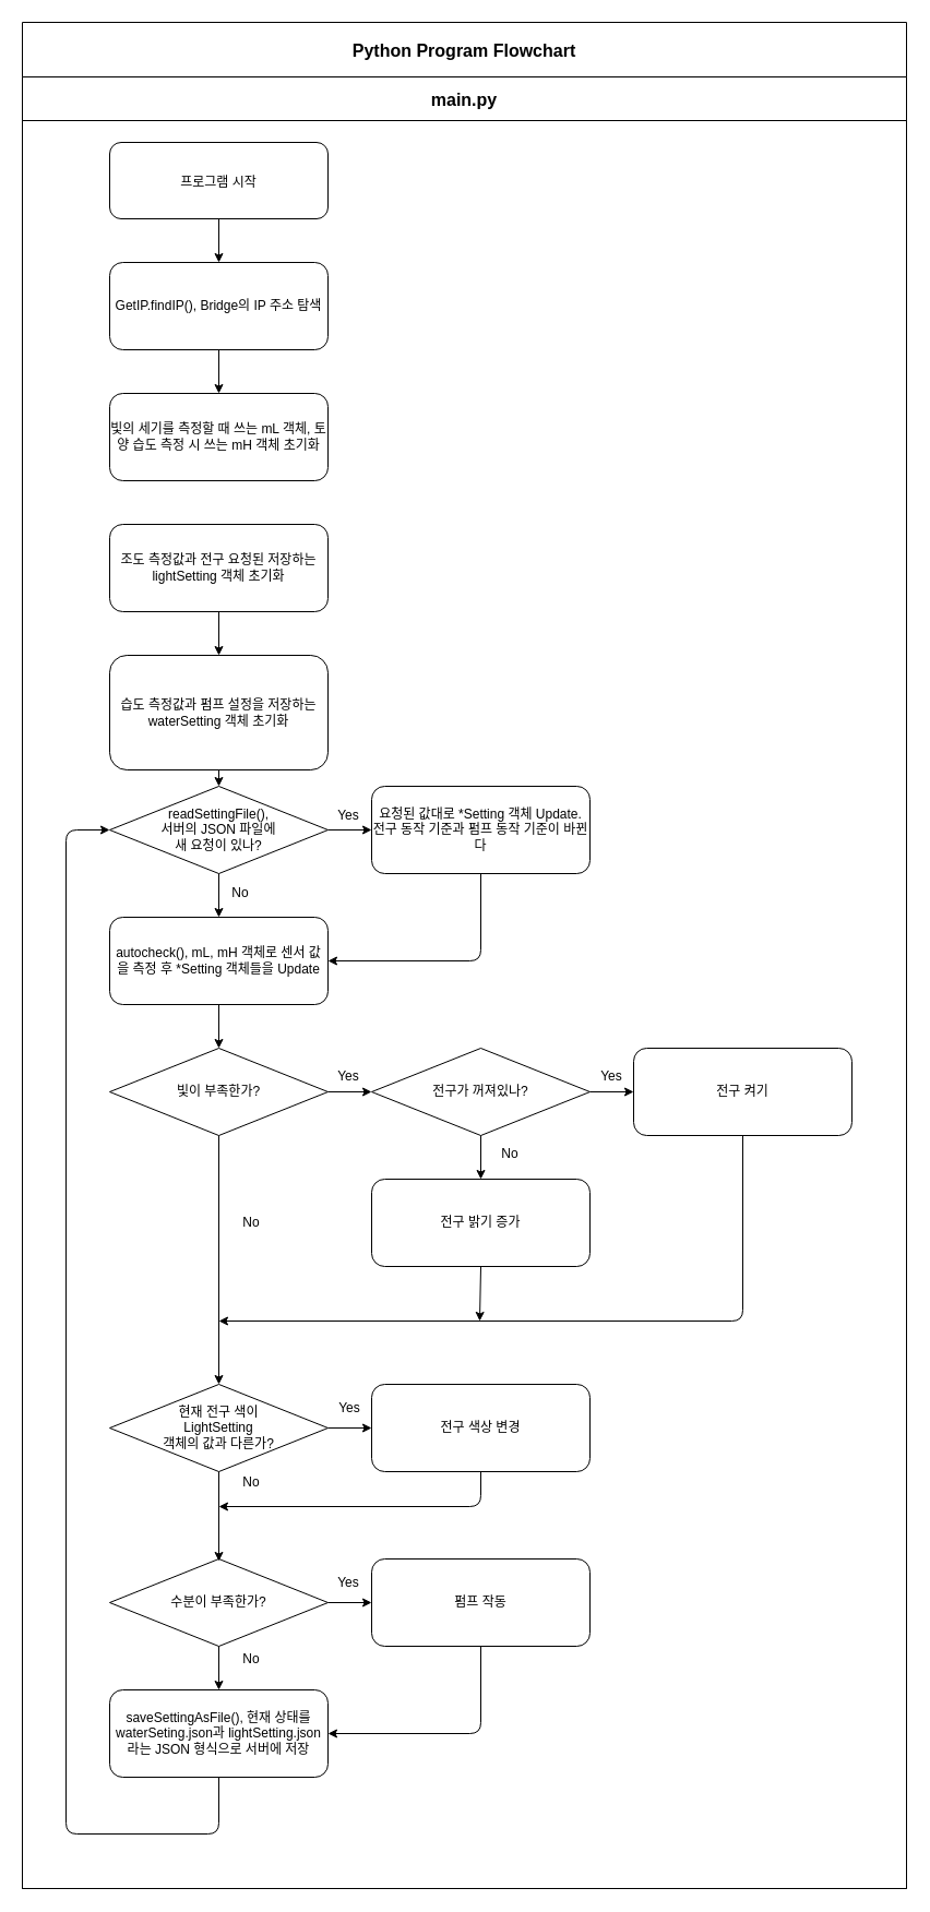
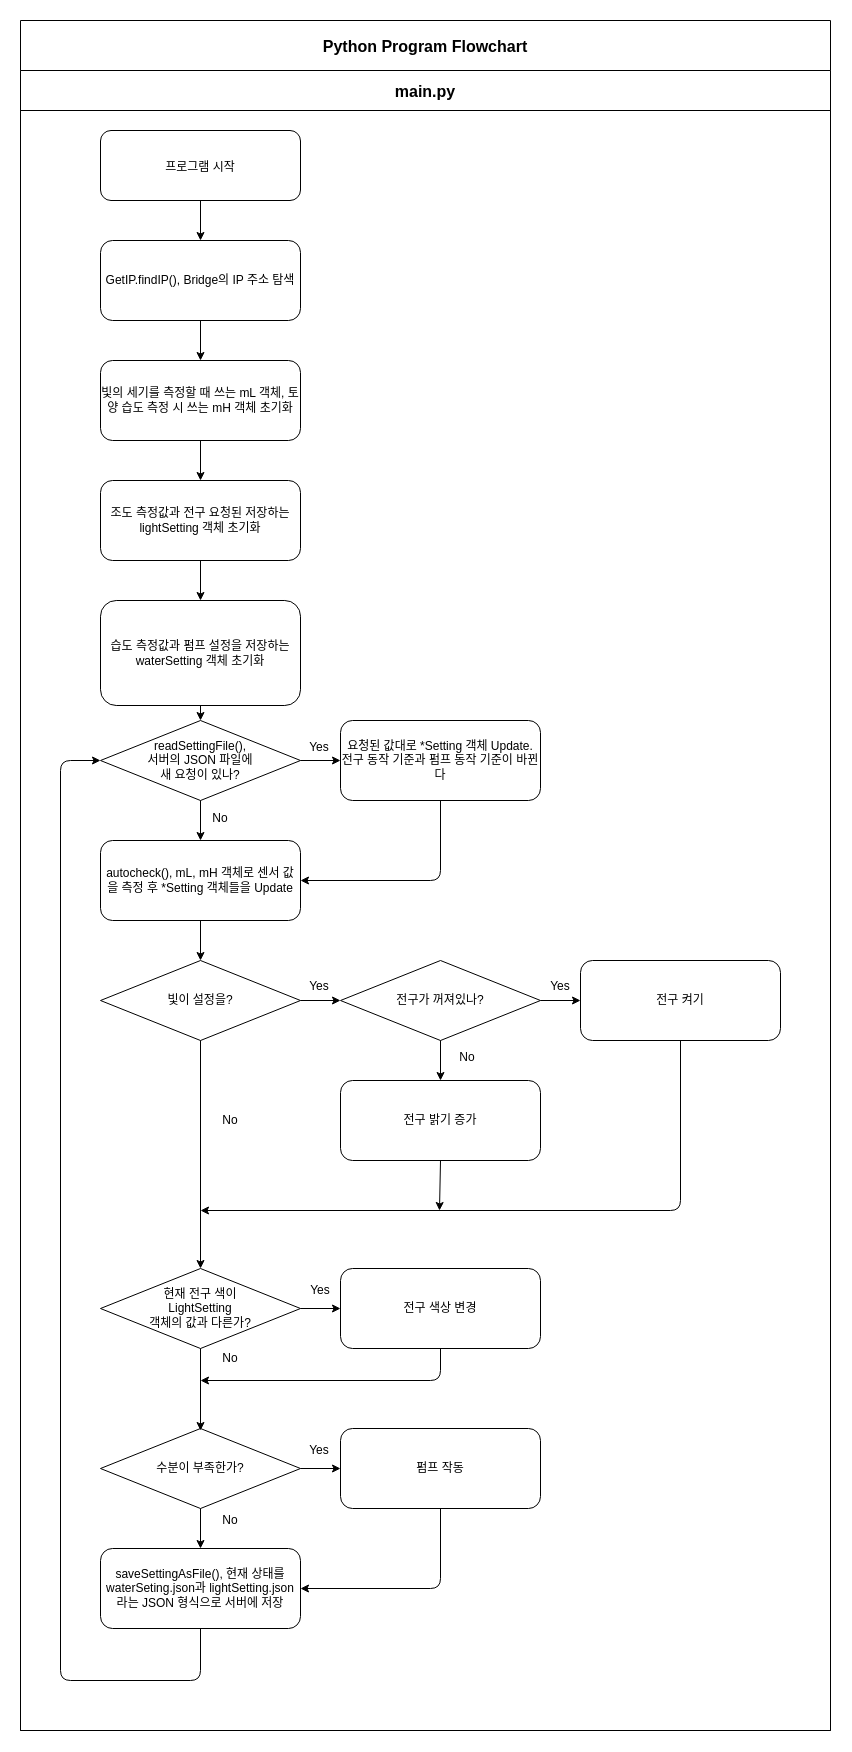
  <mxCell id="0" />
  <mxCell id="1" parent="0" />
  <mxCell id="2" value="Python Program Flowchart" style="swimlane;fontSize=16;startSize=50;spacingTop=0;spacingBottom=0;" parent="1" vertex="1"><mxGeometry x="20" y="20" width="810" height="1710" as="geometry" /></mxCell>
  <mxCell id="3" value="&lt;font style=&quot;font-size: 12px&quot;&gt;프로그램 시작&lt;/font&gt;" style="rounded=1;whiteSpace=wrap;html=1;fontSize=16;" parent="2" vertex="1"><mxGeometry x="80" y="110" width="200" height="70" as="geometry" /></mxCell>
  <mxCell id="4" value="GetIP.findIP(), Bridge의 IP 주소 탐색" style="rounded=1;whiteSpace=wrap;html=1;fontSize=12;" parent="2" vertex="1"><mxGeometry x="80" y="220" width="200" height="80" as="geometry" /></mxCell>
  <mxCell id="5" value="빛의 세기를 측정할 때 쓰는 mL 객체, 토양 습도 측정 시 쓰는 mH 객체 초기화" style="rounded=1;whiteSpace=wrap;html=1;fontSize=12;" parent="2" vertex="1"><mxGeometry x="80" y="340" width="200" height="80" as="geometry" /></mxCell>
  <mxCell id="6" value="조도 측정값과 전구 요청된 저장하는 lightSetting 객체 초기화" style="rounded=1;whiteSpace=wrap;html=1;fontSize=12;" parent="2" vertex="1"><mxGeometry x="80" y="460" width="200" height="80" as="geometry" /></mxCell>
  <mxCell id="7" value="습도 측정값과 펌프 설정을 저장하는 waterSetting 객체 초기화" style="rounded=1;whiteSpace=wrap;html=1;fontSize=12;" parent="2" vertex="1"><mxGeometry x="80" y="580" width="200" height="105" as="geometry" /></mxCell>
  <mxCell id="8" value="autocheck(), mL, mH 객체로 센서 값을 측정 후 *Setting 객체들을 Update" style="rounded=1;whiteSpace=wrap;html=1;fontSize=12;" parent="2" vertex="1"><mxGeometry x="80" y="820" width="200" height="80" as="geometry" /></mxCell>
  <mxCell id="9" value="readSettingFile(),&lt;br&gt;서버의 JSON 파일에 &lt;br&gt;새 요청이 있나?" style="rhombus;whiteSpace=wrap;html=1;fontSize=12;" parent="2" vertex="1"><mxGeometry x="80" y="700" width="200" height="80" as="geometry" /></mxCell>
  <mxCell id="10" value="요청된 값대로 *Setting 객체 Update. 전구 동작 기준과 펌프 동작 기준이 바뀐다" style="rounded=1;whiteSpace=wrap;html=1;fontSize=12;" parent="2" vertex="1"><mxGeometry x="320" y="700" width="200" height="80" as="geometry" /></mxCell>
- <mxCell id="11" value="빛이 부족한가?" style="rhombus;whiteSpace=wrap;html=1;fontSize=12;" parent="2" vertex="1"><mxGeometry x="80" y="940" width="200" height="80" as="geometry" /></mxCell>
+ <mxCell id="11" value="빛이 설정을?" style="rhombus;whiteSpace=wrap;html=1;fontSize=12;" parent="2" vertex="1"><mxGeometry x="80" y="940" width="200" height="80" as="geometry" /></mxCell>
  <mxCell id="12" value="전구가 꺼져있나?" style="rhombus;whiteSpace=wrap;html=1;fontSize=12;" parent="2" vertex="1"><mxGeometry x="320" y="940" width="200" height="80" as="geometry" /></mxCell>
  <mxCell id="13" value="전구 켜기" style="rounded=1;whiteSpace=wrap;html=1;fontSize=12;" parent="2" vertex="1"><mxGeometry x="560" y="940" width="200" height="80" as="geometry" /></mxCell>
  <mxCell id="14" value="전구 밝기 증가" style="rounded=1;whiteSpace=wrap;html=1;fontSize=12;" parent="2" vertex="1"><mxGeometry x="320" y="1060" width="200" height="80" as="geometry" /></mxCell>
  <mxCell id="15" value="현재 전구 색이 &lt;br&gt;LightSetting&lt;br&gt;객체의 값과 다른가?" style="rhombus;whiteSpace=wrap;html=1;fontSize=12;" parent="2" vertex="1"><mxGeometry x="80" y="1248" width="200" height="80" as="geometry" /></mxCell>
  <mxCell id="16" value="전구 색상 변경" style="rounded=1;whiteSpace=wrap;html=1;fontSize=12;" parent="2" vertex="1"><mxGeometry x="320" y="1248" width="200" height="80" as="geometry" /></mxCell>
  <mxCell id="17" value="수분이 부족한가?" style="rhombus;whiteSpace=wrap;html=1;fontSize=12;" parent="2" vertex="1"><mxGeometry x="80" y="1408" width="200" height="80" as="geometry" /></mxCell>
  <mxCell id="18" value="펌프 작동" style="rounded=1;whiteSpace=wrap;html=1;fontSize=12;" parent="2" vertex="1"><mxGeometry x="320" y="1408" width="200" height="80" as="geometry" /></mxCell>
  <mxCell id="19" value="saveSettingAsFile(), 현재 상태를 waterSeting.json과 lightSetting.json라는 JSON 형식으로 서버에 저장" style="rounded=1;whiteSpace=wrap;html=1;fontSize=12;" parent="2" vertex="1"><mxGeometry x="80" y="1528" width="200" height="80" as="geometry" /></mxCell>
  <mxCell id="20" value="" style="endArrow=classic;html=1;exitX=0.5;exitY=1;exitDx=0;exitDy=0;" parent="2" source="3" target="4" edge="1"><mxGeometry width="50" height="50" relative="1" as="geometry"><mxPoint x="500" y="460" as="sourcePoint" /><mxPoint x="550" y="410" as="targetPoint" /></mxGeometry></mxCell>
  <mxCell id="21" value="" style="endArrow=classic;html=1;exitX=0.5;exitY=1;exitDx=0;exitDy=0;" parent="2" source="4" target="5" edge="1"><mxGeometry width="50" height="50" relative="1" as="geometry"><mxPoint x="420" y="420" as="sourcePoint" /><mxPoint x="470" y="370" as="targetPoint" /></mxGeometry></mxCell>
+ <mxCell id="22" value="" style="endArrow=classic;html=1;exitX=0.5;exitY=1;exitDx=0;exitDy=0;entryX=0.5;entryY=0;entryDx=0;entryDy=0;" parent="2" source="5" target="6" edge="1"><mxGeometry width="50" height="50" relative="1" as="geometry"><mxPoint x="420" y="420" as="sourcePoint" /><mxPoint x="470" y="370" as="targetPoint" /></mxGeometry></mxCell>
  <mxCell id="23" value="" style="endArrow=classic;html=1;exitX=0.5;exitY=1;exitDx=0;exitDy=0;" parent="2" source="6" target="7" edge="1"><mxGeometry width="50" height="50" relative="1" as="geometry"><mxPoint x="420" y="530" as="sourcePoint" /><mxPoint x="470" y="480" as="targetPoint" /></mxGeometry></mxCell>
  <mxCell id="24" value="" style="endArrow=classic;html=1;exitX=0.5;exitY=1;exitDx=0;exitDy=0;" parent="2" source="7" target="9" edge="1"><mxGeometry width="50" height="50" relative="1" as="geometry"><mxPoint x="420" y="850" as="sourcePoint" /><mxPoint x="470" y="800" as="targetPoint" /></mxGeometry></mxCell>
  <mxCell id="25" value="Yes" style="text;html=1;strokeColor=none;fillColor=none;align=center;verticalAlign=middle;whiteSpace=wrap;rounded=0;" parent="2" vertex="1"><mxGeometry x="279" y="717" width="40" height="20" as="geometry" /></mxCell>
  <mxCell id="26" value="Yes" style="text;html=1;strokeColor=none;fillColor=none;align=center;verticalAlign=middle;whiteSpace=wrap;rounded=0;" parent="2" vertex="1"><mxGeometry x="279" y="956" width="40" height="20" as="geometry" /></mxCell>
  <mxCell id="27" value="" style="endArrow=classic;html=1;entryX=0.5;entryY=0;entryDx=0;entryDy=0;exitX=0.5;exitY=1;exitDx=0;exitDy=0;" parent="2" source="12" target="14" edge="1"><mxGeometry width="50" height="50" relative="1" as="geometry"><mxPoint x="280" y="1050" as="sourcePoint" /><mxPoint x="330" y="1000" as="targetPoint" /></mxGeometry></mxCell>
  <mxCell id="28" value="No" style="text;html=1;strokeColor=none;fillColor=none;align=center;verticalAlign=middle;whiteSpace=wrap;rounded=0;" parent="2" vertex="1"><mxGeometry x="427" y="1027" width="40" height="20" as="geometry" /></mxCell>
  <mxCell id="29" value="Yes" style="text;html=1;strokeColor=none;fillColor=none;align=center;verticalAlign=middle;whiteSpace=wrap;rounded=0;" parent="2" vertex="1"><mxGeometry x="520" y="956" width="40" height="20" as="geometry" /></mxCell>
  <mxCell id="30" value="No" style="text;html=1;strokeColor=none;fillColor=none;align=center;verticalAlign=middle;whiteSpace=wrap;rounded=0;" parent="2" vertex="1"><mxGeometry x="190" y="1090" width="40" height="20" as="geometry" /></mxCell>
  <mxCell id="31" value="" style="endArrow=classic;html=1;exitX=0.5;exitY=1;exitDx=0;exitDy=0;" parent="2" source="14" edge="1"><mxGeometry width="50" height="50" relative="1" as="geometry"><mxPoint x="419.29" y="1160" as="sourcePoint" /><mxPoint x="419" y="1190" as="targetPoint" /></mxGeometry></mxCell>
  <mxCell id="32" value="No" style="text;html=1;strokeColor=none;fillColor=none;align=center;verticalAlign=middle;whiteSpace=wrap;rounded=0;" vertex="1" parent="2"><mxGeometry x="190" y="1328" width="40" height="20" as="geometry" /></mxCell>
  <mxCell id="33" value="" style="endArrow=classic;html=1;exitX=1;exitY=0.5;exitDx=0;exitDy=0;entryX=0;entryY=0.5;entryDx=0;entryDy=0;" edge="1" parent="2" source="17" target="18"><mxGeometry width="50" height="50" relative="1" as="geometry"><mxPoint x="290" y="1440" as="sourcePoint" /><mxPoint x="350" y="1410" as="targetPoint" /></mxGeometry></mxCell>
  <mxCell id="34" value="Yes" style="text;html=1;strokeColor=none;fillColor=none;align=center;verticalAlign=middle;whiteSpace=wrap;rounded=0;" vertex="1" parent="2"><mxGeometry x="279" y="1420" width="40" height="20" as="geometry" /></mxCell>
  <mxCell id="35" value="" style="endArrow=classic;html=1;exitX=0.5;exitY=1;exitDx=0;exitDy=0;entryX=0.5;entryY=0;entryDx=0;entryDy=0;" edge="1" parent="2" source="17" target="19"><mxGeometry width="50" height="50" relative="1" as="geometry"><mxPoint x="240" y="1560" as="sourcePoint" /><mxPoint x="290" y="1510" as="targetPoint" /></mxGeometry></mxCell>
  <mxCell id="36" value="No" style="text;html=1;strokeColor=none;fillColor=none;align=center;verticalAlign=middle;whiteSpace=wrap;rounded=0;" vertex="1" parent="2"><mxGeometry x="190" y="1490" width="40" height="20" as="geometry" /></mxCell>
  <mxCell id="37" value="" style="endArrow=classic;html=1;exitX=0.5;exitY=1;exitDx=0;exitDy=0;entryX=1;entryY=0.5;entryDx=0;entryDy=0;" edge="1" parent="2" source="18" target="19"><mxGeometry width="50" height="50" relative="1" as="geometry"><mxPoint x="290" y="1520" as="sourcePoint" /><mxPoint x="340" y="1470" as="targetPoint" /><Array as="points"><mxPoint x="420" y="1568" /></Array></mxGeometry></mxCell>
  <mxCell id="38" value="" style="endArrow=classic;html=1;exitX=0.5;exitY=1;exitDx=0;exitDy=0;entryX=0;entryY=0.5;entryDx=0;entryDy=0;" edge="1" parent="2" source="19" target="9"><mxGeometry width="50" height="50" relative="1" as="geometry"><mxPoint x="160" y="1530" as="sourcePoint" /><mxPoint x="40" y="730" as="targetPoint" /><Array as="points"><mxPoint x="180" y="1660" /><mxPoint x="40" y="1660" /><mxPoint x="40" y="740" /></Array></mxGeometry></mxCell>
  <mxCell id="39" value="main.py" style="swimlane;fontSize=16;startSize=40;" parent="1" vertex="1"><mxGeometry x="20" y="70" width="810" height="1660" as="geometry"><mxRectangle x="40" y="70" width="90" height="40" as="alternateBounds" /></mxGeometry></mxCell>
  <mxCell id="40" value="" style="endArrow=classic;html=1;exitX=1;exitY=0.5;exitDx=0;exitDy=0;" parent="1" source="9" edge="1"><mxGeometry width="50" height="50" relative="1" as="geometry"><mxPoint x="440" y="870" as="sourcePoint" /><mxPoint x="340" y="760" as="targetPoint" /></mxGeometry></mxCell>
  <mxCell id="41" value="" style="endArrow=classic;html=1;exitX=0.5;exitY=1;exitDx=0;exitDy=0;" parent="1" source="9" edge="1"><mxGeometry width="50" height="50" relative="1" as="geometry"><mxPoint x="440" y="870" as="sourcePoint" /><mxPoint x="200" y="840" as="targetPoint" /></mxGeometry></mxCell>
  <mxCell id="42" value="No" style="text;html=1;strokeColor=none;fillColor=none;align=center;verticalAlign=middle;whiteSpace=wrap;rounded=0;" parent="1" vertex="1"><mxGeometry x="200" y="808" width="40" height="20" as="geometry" /></mxCell>
  <mxCell id="43" value="" style="endArrow=classic;html=1;exitX=0.5;exitY=1;exitDx=0;exitDy=0;" parent="1" source="10" edge="1"><mxGeometry width="50" height="50" relative="1" as="geometry"><mxPoint x="440" y="910" as="sourcePoint" /><mxPoint x="300" y="880" as="targetPoint" /><Array as="points"><mxPoint x="440" y="880" /></Array></mxGeometry></mxCell>
  <mxCell id="44" value="" style="endArrow=classic;html=1;exitX=0.5;exitY=1;exitDx=0;exitDy=0;" parent="1" source="8" edge="1"><mxGeometry width="50" height="50" relative="1" as="geometry"><mxPoint x="440" y="910" as="sourcePoint" /><mxPoint x="200" y="960" as="targetPoint" /></mxGeometry></mxCell>
  <mxCell id="45" value="" style="endArrow=classic;html=1;" parent="1" edge="1"><mxGeometry width="50" height="50" relative="1" as="geometry"><mxPoint x="300" y="1000" as="sourcePoint" /><mxPoint x="340" y="1000" as="targetPoint" /></mxGeometry></mxCell>
  <mxCell id="46" value="" style="endArrow=classic;html=1;entryX=0;entryY=0.5;entryDx=0;entryDy=0;" parent="1" target="13" edge="1"><mxGeometry width="50" height="50" relative="1" as="geometry"><mxPoint x="540" y="1000" as="sourcePoint" /><mxPoint x="500" y="1050" as="targetPoint" /></mxGeometry></mxCell>
  <mxCell id="47" value="" style="endArrow=classic;html=1;entryX=0.5;entryY=0;entryDx=0;entryDy=0;" parent="1" target="15" edge="1"><mxGeometry width="50" height="50" relative="1" as="geometry"><mxPoint x="200" y="1040" as="sourcePoint" /><mxPoint x="570" y="1040" as="targetPoint" /></mxGeometry></mxCell>
  <mxCell id="48" value="" style="endArrow=classic;html=1;exitX=0.5;exitY=1;exitDx=0;exitDy=0;" parent="1" source="13" edge="1"><mxGeometry width="50" height="50" relative="1" as="geometry"><mxPoint x="520" y="1190" as="sourcePoint" /><mxPoint x="200" y="1210" as="targetPoint" /><Array as="points"><mxPoint x="680" y="1210" /></Array></mxGeometry></mxCell>
  <mxCell id="49" value="" style="endArrow=classic;html=1;" parent="1" edge="1"><mxGeometry width="50" height="50" relative="1" as="geometry"><mxPoint x="300" y="1308" as="sourcePoint" /><mxPoint x="340" y="1308" as="targetPoint" /></mxGeometry></mxCell>
  <mxCell id="50" value="" style="endArrow=classic;html=1;exitX=0.5;exitY=1;exitDx=0;exitDy=0;" edge="1" parent="1" source="15"><mxGeometry width="50" height="50" relative="1" as="geometry"><mxPoint x="320" y="1430" as="sourcePoint" /><mxPoint x="200" y="1430" as="targetPoint" /></mxGeometry></mxCell>
  <mxCell id="51" value="Yes" style="text;html=1;strokeColor=none;fillColor=none;align=center;verticalAlign=middle;whiteSpace=wrap;rounded=0;" vertex="1" parent="1"><mxGeometry x="300" y="1280" width="40" height="20" as="geometry" /></mxCell>
  <mxCell id="52" value="" style="endArrow=classic;html=1;exitX=0.5;exitY=1;exitDx=0;exitDy=0;" edge="1" parent="1" source="16"><mxGeometry width="50" height="50" relative="1" as="geometry"><mxPoint x="310" y="1460" as="sourcePoint" /><mxPoint x="200" y="1380" as="targetPoint" /><Array as="points"><mxPoint x="440" y="1380" /></Array></mxGeometry></mxCell>
